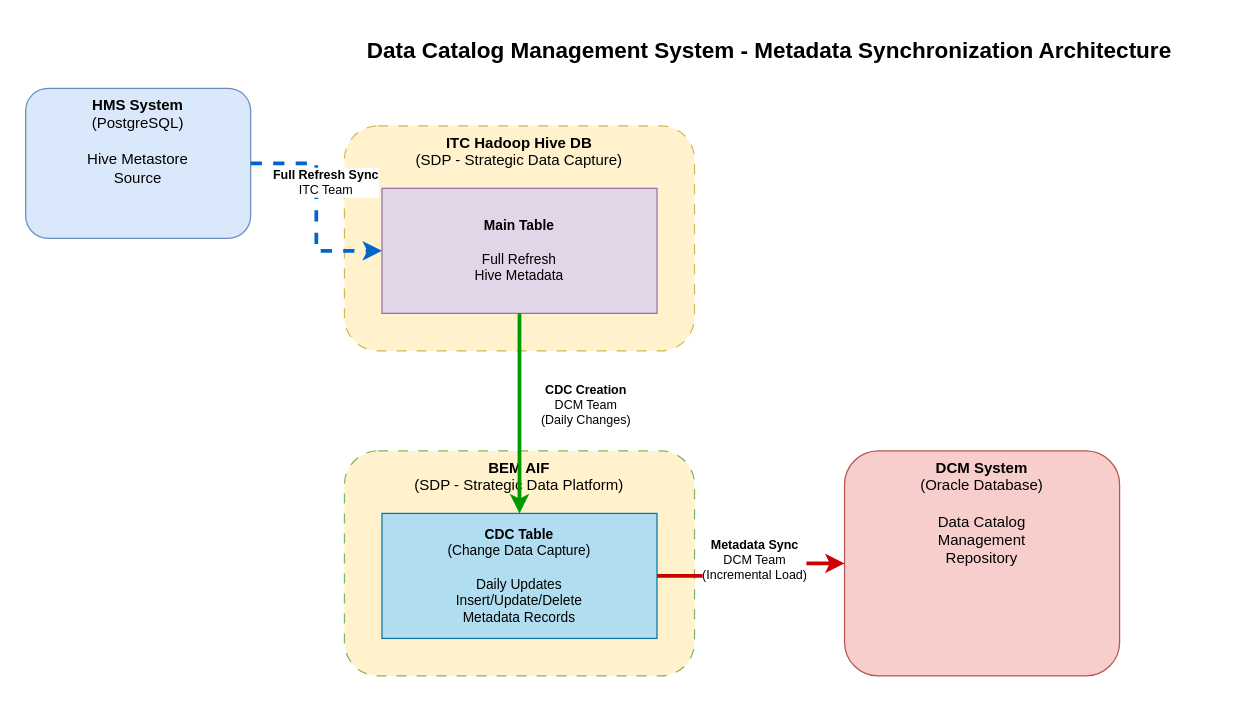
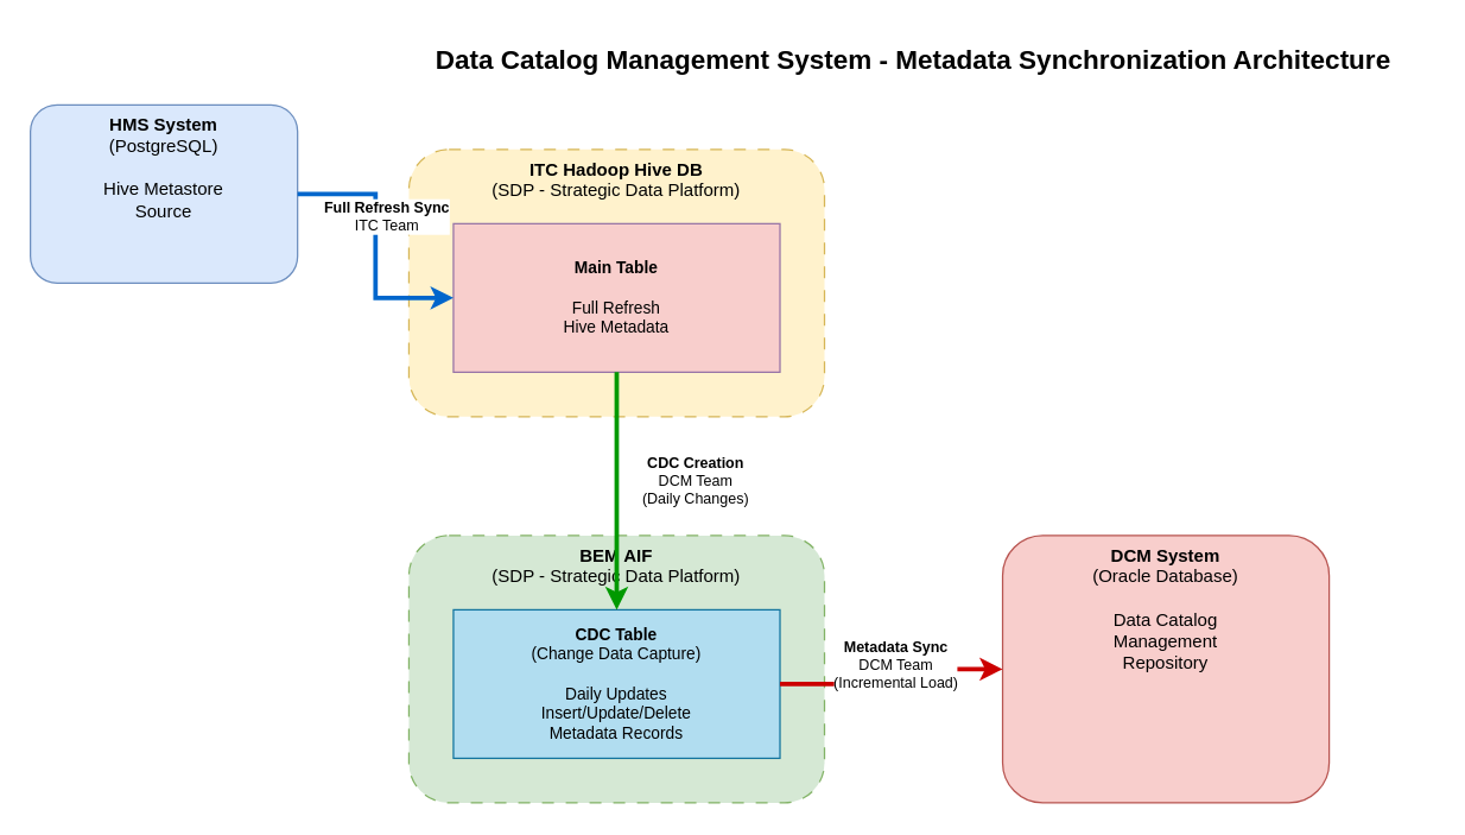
  <mxCell id="0" />
  <mxCell id="1" parent="0" />
  <mxCell id="2" value="Data Catalog Management System - Metadata Synchronization Architecture" style="text;html=1;strokeColor=none;fillColor=none;align=center;verticalAlign=middle;whiteSpace=wrap;rounded=0;fontSize=18;fontStyle=1" vertex="1" parent="1"><mxGeometry x="265" y="20" width="700" height="40" as="geometry" /></mxCell>
  <mxCell id="3" value="&lt;b&gt;HMS System&lt;/b&gt;&lt;br&gt;(PostgreSQL)&lt;br&gt;&lt;br&gt;Hive Metastore&lt;br&gt;Source" style="rounded=1;whiteSpace=wrap;html=1;fillColor=#dae8fc;strokeColor=#6c8ebf;fontSize=12;verticalAlign=top;" vertex="1" parent="1"><mxGeometry x="20" y="70" width="180" height="120" as="geometry" /></mxCell>
- <mxCell id="4" value="&lt;b&gt;ITC Hadoop Hive DB&lt;/b&gt;&lt;br&gt;(SDP - Strategic Data Capture)" style="rounded=1;whiteSpace=wrap;html=1;fillColor=#fff2cc;strokeColor=#d6b656;fontSize=12;verticalAlign=top;dashed=1;dashPattern=8 8;" vertex="1" parent="1"><mxGeometry x="275" y="100" width="280" height="180" as="geometry" /></mxCell>
- <mxCell id="5" value="&lt;b&gt;Main Table&lt;/b&gt;&lt;br&gt;&lt;br&gt;Full Refresh&lt;br&gt;Hive Metadata" style="rounded=0;whiteSpace=wrap;html=1;fillColor=#e1d5e7;strokeColor=#9673a6;fontSize=11;" vertex="1" parent="1"><mxGeometry x="305" y="150" width="220" height="100" as="geometry" /></mxCell>
- <mxCell id="6" value="&lt;b&gt;BEM AIF&lt;/b&gt;&lt;br&gt;(SDP - Strategic Data Platform)" style="rounded=1;whiteSpace=wrap;html=1;fillColor=#fff2cc;strokeColor=#82b366;fontSize=12;verticalAlign=top;dashed=1;dashPattern=8 8;" vertex="1" parent="1"><mxGeometry x="275" y="360" width="280" height="180" as="geometry" /></mxCell>
+ <mxCell id="4" value="&lt;b&gt;ITC Hadoop Hive DB&lt;/b&gt;&lt;br&gt;(SDP - Strategic Data Platform)" style="rounded=1;whiteSpace=wrap;html=1;fillColor=#fff2cc;strokeColor=#d6b656;fontSize=12;verticalAlign=top;dashed=1;dashPattern=8 8;" vertex="1" parent="1"><mxGeometry x="275" y="100" width="280" height="180" as="geometry" /></mxCell>
+ <mxCell id="5" value="&lt;b&gt;Main Table&lt;/b&gt;&lt;br&gt;&lt;br&gt;Full Refresh&lt;br&gt;Hive Metadata" style="rounded=0;whiteSpace=wrap;html=1;fillColor=#f8cecc;strokeColor=#9673a6;fontSize=11;" vertex="1" parent="1"><mxGeometry x="305" y="150" width="220" height="100" as="geometry" /></mxCell>
+ <mxCell id="6" value="&lt;b&gt;BEM AIF&lt;/b&gt;&lt;br&gt;(SDP - Strategic Data Platform)" style="rounded=1;whiteSpace=wrap;html=1;fillColor=#d5e8d4;strokeColor=#82b366;fontSize=12;verticalAlign=top;dashed=1;dashPattern=8 8;" vertex="1" parent="1"><mxGeometry x="275" y="360" width="280" height="180" as="geometry" /></mxCell>
  <mxCell id="7" value="&lt;b&gt;CDC Table&lt;/b&gt;&lt;br&gt;(Change Data Capture)&lt;br&gt;&lt;br&gt;Daily Updates&lt;br&gt;Insert/Update/Delete&lt;br&gt;Metadata Records" style="rounded=0;whiteSpace=wrap;html=1;fillColor=#b1ddf0;strokeColor=#10739e;fontSize=11;" vertex="1" parent="1"><mxGeometry x="305" y="410" width="220" height="100" as="geometry" /></mxCell>
  <mxCell id="8" value="&lt;b&gt;DCM System&lt;/b&gt;&lt;br&gt;(Oracle Database)&lt;br&gt;&lt;br&gt;Data Catalog&lt;br&gt;Management&lt;br&gt;Repository" style="rounded=1;whiteSpace=wrap;html=1;fillColor=#f8cecc;strokeColor=#b85450;fontSize=12;verticalAlign=top;" vertex="1" parent="1"><mxGeometry x="675" y="360" width="220" height="180" as="geometry" /></mxCell>
- <mxCell id="9" value="" style="edgeStyle=orthogonalEdgeStyle;rounded=0;orthogonalLoop=1;jettySize=auto;html=1;strokeWidth=3;strokeColor=#0066CC;exitX=1;exitY=0.5;exitDx=0;exitDy=0;entryX=0;entryY=0.5;entryDx=0;entryDy=0;dashed=1;" edge="1" parent="1" source="3" target="5"><mxGeometry relative="1" as="geometry" /></mxCell>
+ <mxCell id="9" value="" style="edgeStyle=orthogonalEdgeStyle;rounded=0;orthogonalLoop=1;jettySize=auto;html=1;strokeWidth=3;strokeColor=#0066CC;exitX=1;exitY=0.5;exitDx=0;exitDy=0;entryX=0;entryY=0.5;entryDx=0;entryDy=0;" edge="1" parent="1" source="3" target="5"><mxGeometry relative="1" as="geometry" /></mxCell>
  <mxCell id="10" value="&lt;b&gt;Full Refresh Sync&lt;/b&gt;&lt;br&gt;ITC Team" style="edgeLabel;html=1;align=center;verticalAlign=middle;resizable=0;points=[];fontSize=10;backgroundColor=#ffffff;" vertex="1" connectable="0" parent="9"><mxGeometry x="-0.1" y="2" relative="1" as="geometry"><mxPoint x="5" y="-12" as="offset" /></mxGeometry></mxCell>
  <mxCell id="11" value="" style="edgeStyle=orthogonalEdgeStyle;rounded=0;orthogonalLoop=1;jettySize=auto;html=1;strokeWidth=3;strokeColor=#009900;exitX=0.5;exitY=1;exitDx=0;exitDy=0;entryX=0.5;entryY=0;entryDx=0;entryDy=0;" edge="1" parent="1" source="5" target="7"><mxGeometry relative="1" as="geometry" /></mxCell>
  <mxCell id="12" value="&lt;b&gt;CDC Creation&lt;/b&gt;&lt;br&gt;DCM Team&lt;br&gt;(Daily Changes)" style="edgeLabel;html=1;align=center;verticalAlign=middle;resizable=0;points=[];fontSize=10;backgroundColor=#ffffff;" vertex="1" connectable="0" parent="11"><mxGeometry x="-0.1" y="2" relative="1" as="geometry"><mxPoint x="50" as="offset" /></mxGeometry></mxCell>
  <mxCell id="13" value="" style="edgeStyle=orthogonalEdgeStyle;rounded=0;orthogonalLoop=1;jettySize=auto;html=1;strokeWidth=3;strokeColor=#CC0000;exitX=1;exitY=0.5;exitDx=0;exitDy=0;entryX=0;entryY=0.5;entryDx=0;entryDy=0;" edge="1" parent="1" source="7" target="8"><mxGeometry relative="1" as="geometry" /></mxCell>
  <mxCell id="14" value="&lt;b&gt;Metadata Sync&lt;/b&gt;&lt;br&gt;DCM Team&lt;br&gt;(Incremental Load)" style="edgeLabel;html=1;align=center;verticalAlign=middle;resizable=0;points=[];fontSize=10;backgroundColor=#ffffff;" vertex="1" connectable="0" parent="13"><mxGeometry x="-0.1" y="2" relative="1" as="geometry"><mxPoint x="5" y="-12" as="offset" /></mxGeometry></mxCell>
